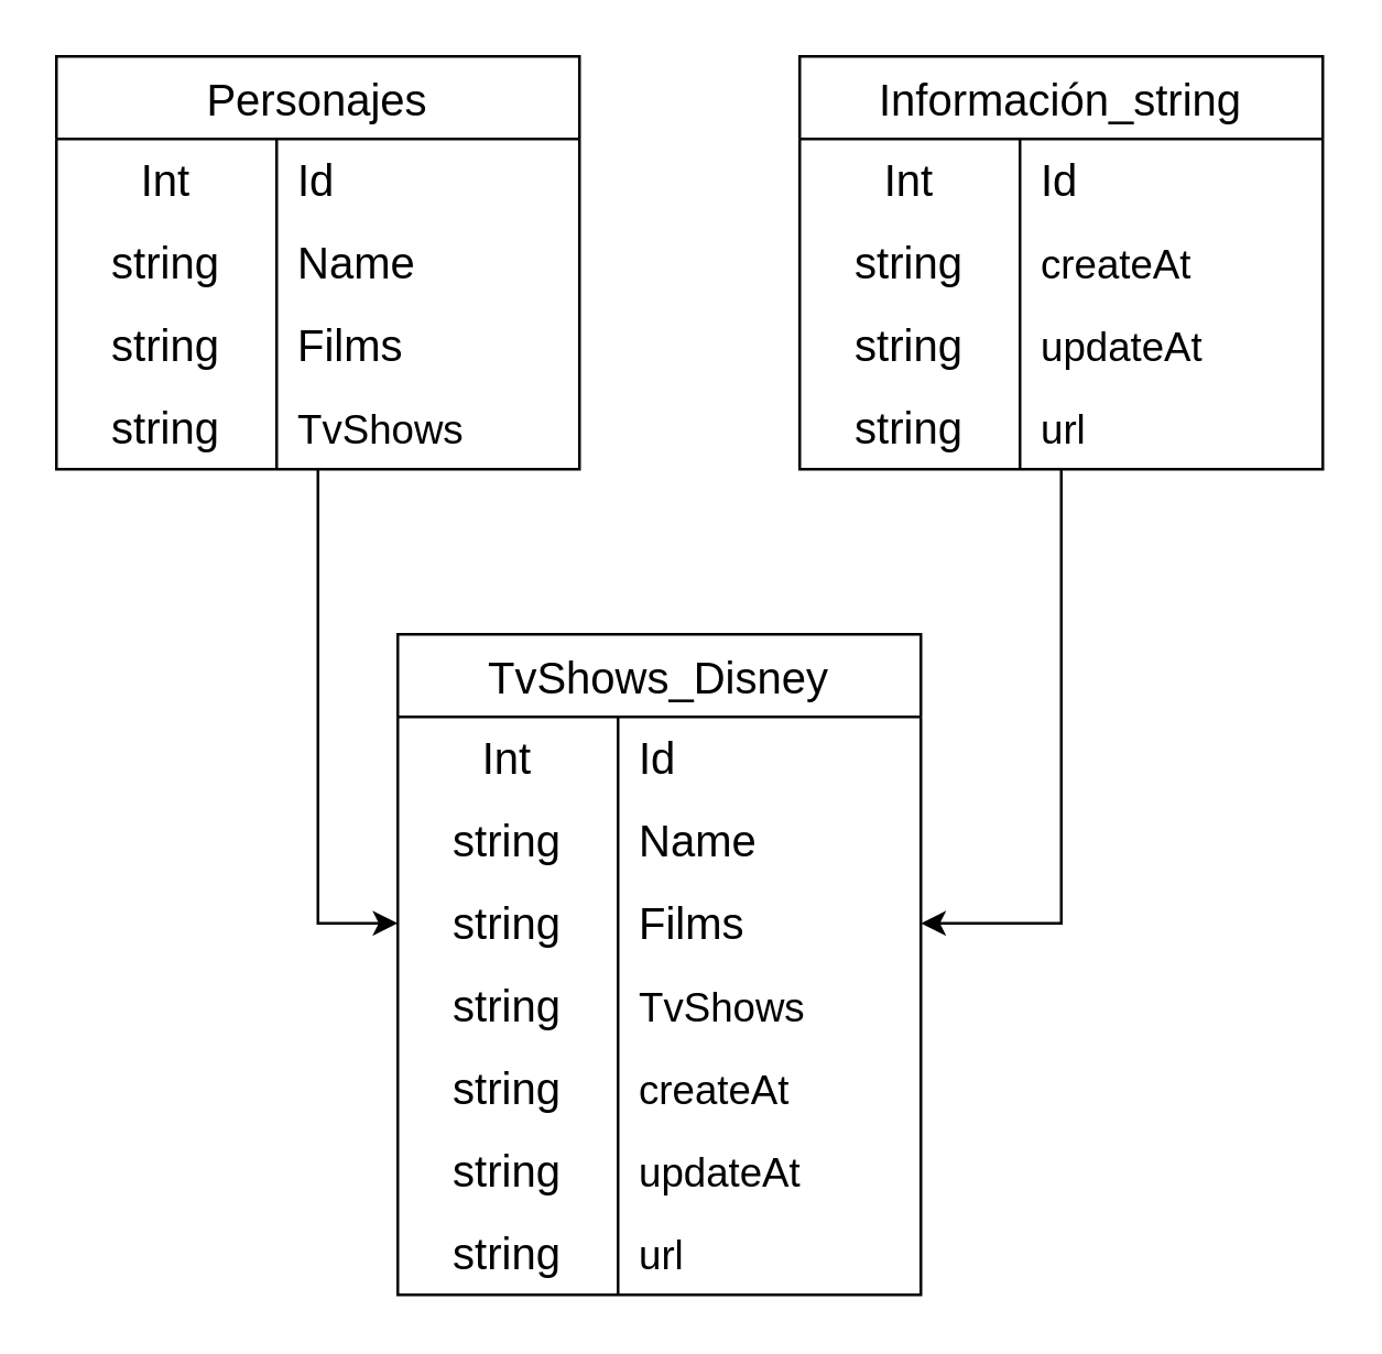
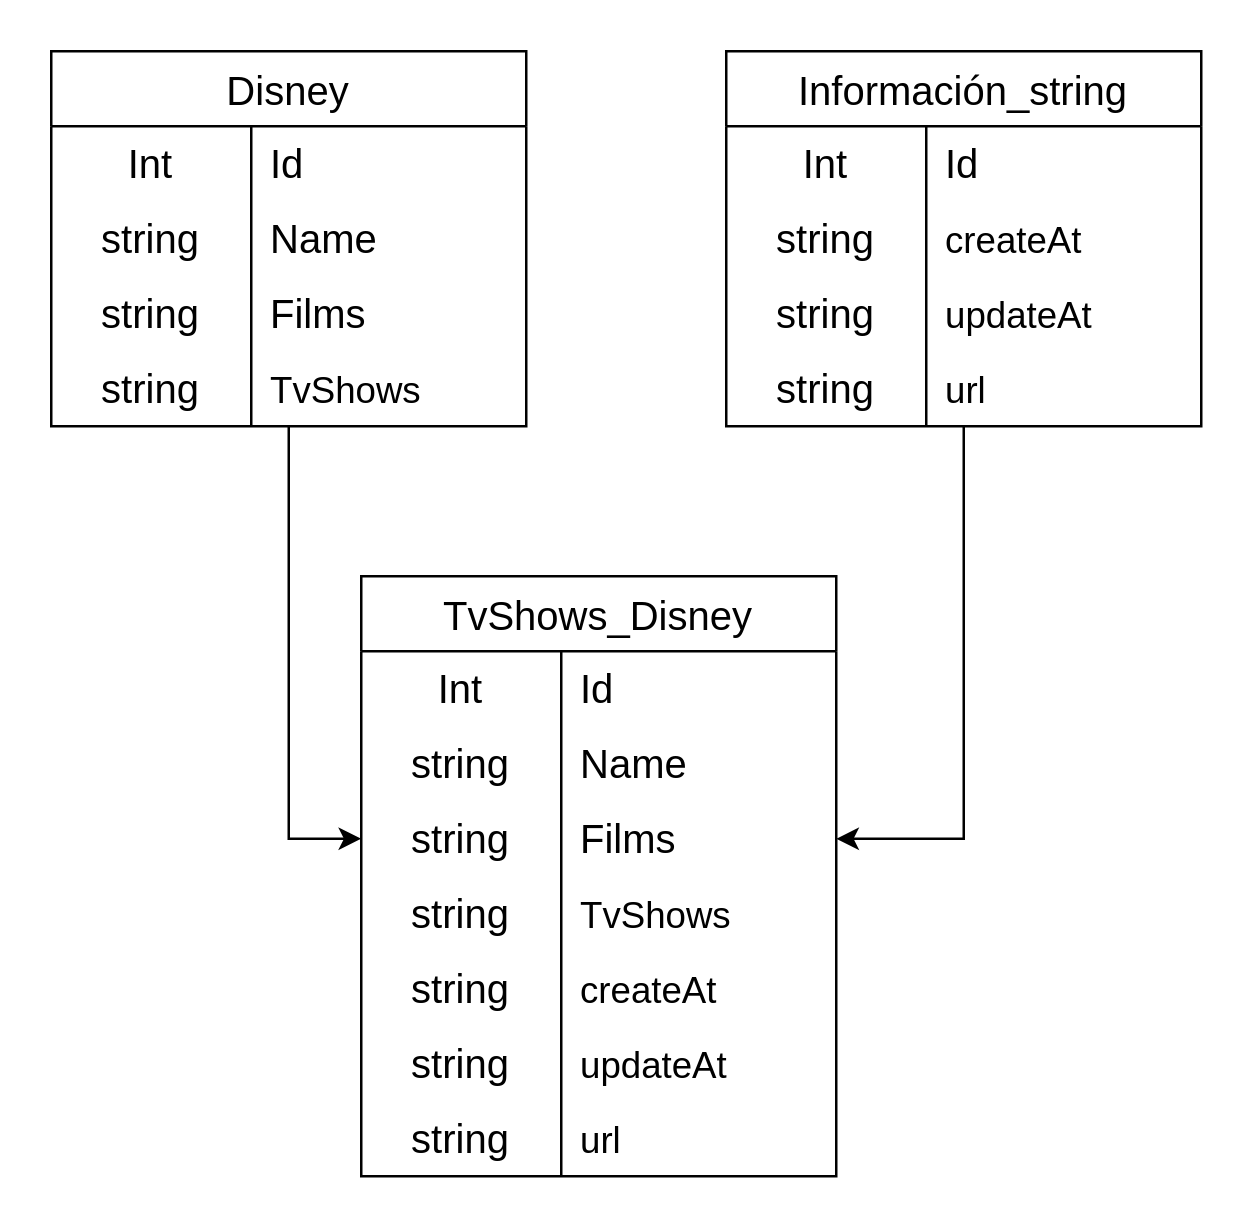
  <mxCell id="0" />
  <mxCell id="1" parent="0" />
  <mxCell id="2" style="edgeStyle=orthogonalEdgeStyle;rounded=0;orthogonalLoop=1;jettySize=auto;html=1;entryX=0;entryY=0.5;entryDx=0;entryDy=0;" edge="1" parent="1" source="3" target="37"><mxGeometry relative="1" as="geometry" /></mxCell>
- <mxCell id="3" value="Personajes" style="shape=table;startSize=30;container=1;collapsible=0;childLayout=tableLayout;fixedRows=1;rowLines=0;fontStyle=0;strokeColor=default;fontSize=16;" vertex="1" parent="1"><mxGeometry x="20" y="20" width="190" height="150" as="geometry" /></mxCell>
+ <mxCell id="3" value="Disney" style="shape=table;startSize=30;container=1;collapsible=0;childLayout=tableLayout;fixedRows=1;rowLines=0;fontStyle=0;strokeColor=default;fontSize=16;" vertex="1" parent="1"><mxGeometry x="20" y="20" width="190" height="150" as="geometry" /></mxCell>
  <mxCell id="4" value="" style="shape=tableRow;horizontal=0;startSize=0;swimlaneHead=0;swimlaneBody=0;top=0;left=0;bottom=0;right=0;collapsible=0;dropTarget=0;fillColor=none;points=[[0,0.5],[1,0.5]];portConstraint=eastwest;strokeColor=inherit;fontSize=16;" vertex="1" parent="3"><mxGeometry y="30" width="190" height="30" as="geometry" /></mxCell>
  <mxCell id="5" value="Int" style="shape=partialRectangle;html=1;whiteSpace=wrap;connectable=0;fillColor=none;top=0;left=0;bottom=0;right=0;overflow=hidden;pointerEvents=1;strokeColor=inherit;fontSize=16;" vertex="1" parent="4"><mxGeometry width="80" height="30" as="geometry"><mxRectangle width="80" height="30" as="alternateBounds" /></mxGeometry></mxCell>
  <mxCell id="6" value="Id&lt;span style=&quot;white-space: pre;&quot;&gt;&#09;&lt;/span&gt;" style="shape=partialRectangle;html=1;whiteSpace=wrap;connectable=0;fillColor=none;top=0;left=0;bottom=0;right=0;align=left;spacingLeft=6;overflow=hidden;strokeColor=inherit;fontSize=16;" vertex="1" parent="4"><mxGeometry x="80" width="110" height="30" as="geometry"><mxRectangle width="110" height="30" as="alternateBounds" /></mxGeometry></mxCell>
  <mxCell id="7" value="" style="shape=tableRow;horizontal=0;startSize=0;swimlaneHead=0;swimlaneBody=0;top=0;left=0;bottom=0;right=0;collapsible=0;dropTarget=0;fillColor=none;points=[[0,0.5],[1,0.5]];portConstraint=eastwest;strokeColor=inherit;fontSize=16;" vertex="1" parent="3"><mxGeometry y="60" width="190" height="30" as="geometry" /></mxCell>
  <mxCell id="8" value="string" style="shape=partialRectangle;html=1;whiteSpace=wrap;connectable=0;fillColor=none;top=0;left=0;bottom=0;right=0;overflow=hidden;strokeColor=inherit;fontSize=16;" vertex="1" parent="7"><mxGeometry width="80" height="30" as="geometry"><mxRectangle width="80" height="30" as="alternateBounds" /></mxGeometry></mxCell>
  <mxCell id="9" value="Name" style="shape=partialRectangle;html=1;whiteSpace=wrap;connectable=0;fillColor=none;top=0;left=0;bottom=0;right=0;align=left;spacingLeft=6;overflow=hidden;strokeColor=inherit;fontSize=16;" vertex="1" parent="7"><mxGeometry x="80" width="110" height="30" as="geometry"><mxRectangle width="110" height="30" as="alternateBounds" /></mxGeometry></mxCell>
  <mxCell id="10" value="" style="shape=tableRow;horizontal=0;startSize=0;swimlaneHead=0;swimlaneBody=0;top=0;left=0;bottom=0;right=0;collapsible=0;dropTarget=0;fillColor=none;points=[[0,0.5],[1,0.5]];portConstraint=eastwest;strokeColor=inherit;fontSize=16;" vertex="1" parent="3"><mxGeometry y="90" width="190" height="30" as="geometry" /></mxCell>
  <mxCell id="11" value="string" style="shape=partialRectangle;html=1;whiteSpace=wrap;connectable=0;fillColor=none;top=0;left=0;bottom=0;right=0;overflow=hidden;strokeColor=inherit;fontSize=16;" vertex="1" parent="10"><mxGeometry width="80" height="30" as="geometry"><mxRectangle width="80" height="30" as="alternateBounds" /></mxGeometry></mxCell>
  <mxCell id="12" value="Films" style="shape=partialRectangle;html=1;whiteSpace=wrap;connectable=0;fillColor=none;top=0;left=0;bottom=0;right=0;align=left;spacingLeft=6;overflow=hidden;strokeColor=inherit;fontSize=16;" vertex="1" parent="10"><mxGeometry x="80" width="110" height="30" as="geometry"><mxRectangle width="110" height="30" as="alternateBounds" /></mxGeometry></mxCell>
  <mxCell id="13" style="shape=tableRow;horizontal=0;startSize=0;swimlaneHead=0;swimlaneBody=0;top=0;left=0;bottom=0;right=0;collapsible=0;dropTarget=0;fillColor=none;points=[[0,0.5],[1,0.5]];portConstraint=eastwest;strokeColor=inherit;fontSize=16;" vertex="1" parent="3"><mxGeometry y="120" width="190" height="30" as="geometry" /></mxCell>
  <mxCell id="14" value="string" style="shape=partialRectangle;html=1;whiteSpace=wrap;connectable=0;fillColor=none;top=0;left=0;bottom=0;right=0;overflow=hidden;strokeColor=inherit;fontSize=16;" vertex="1" parent="13"><mxGeometry width="80" height="30" as="geometry"><mxRectangle width="80" height="30" as="alternateBounds" /></mxGeometry></mxCell>
  <mxCell id="15" value="&lt;span style=&quot;font-size: 11pt; line-height: 115%; color: black;&quot;&gt;TvShows&lt;/span&gt;" style="shape=partialRectangle;html=1;whiteSpace=wrap;connectable=0;fillColor=none;top=0;left=0;bottom=0;right=0;align=left;spacingLeft=6;overflow=hidden;strokeColor=inherit;fontSize=16;" vertex="1" parent="13"><mxGeometry x="80" width="110" height="30" as="geometry"><mxRectangle width="110" height="30" as="alternateBounds" /></mxGeometry></mxCell>
  <mxCell id="16" style="edgeStyle=orthogonalEdgeStyle;rounded=0;orthogonalLoop=1;jettySize=auto;html=1;entryX=1;entryY=0.5;entryDx=0;entryDy=0;" edge="1" parent="1" source="17" target="37"><mxGeometry relative="1" as="geometry" /></mxCell>
  <mxCell id="17" value="Información_string" style="shape=table;startSize=30;container=1;collapsible=0;childLayout=tableLayout;fixedRows=1;rowLines=0;fontStyle=0;strokeColor=default;fontSize=16;" vertex="1" parent="1"><mxGeometry x="290" y="20" width="190" height="150" as="geometry" /></mxCell>
  <mxCell id="18" value="" style="shape=tableRow;horizontal=0;startSize=0;swimlaneHead=0;swimlaneBody=0;top=0;left=0;bottom=0;right=0;collapsible=0;dropTarget=0;fillColor=none;points=[[0,0.5],[1,0.5]];portConstraint=eastwest;strokeColor=inherit;fontSize=16;" vertex="1" parent="17"><mxGeometry y="30" width="190" height="30" as="geometry" /></mxCell>
  <mxCell id="19" value="Int" style="shape=partialRectangle;html=1;whiteSpace=wrap;connectable=0;fillColor=none;top=0;left=0;bottom=0;right=0;overflow=hidden;pointerEvents=1;strokeColor=inherit;fontSize=16;" vertex="1" parent="18"><mxGeometry width="80" height="30" as="geometry"><mxRectangle width="80" height="30" as="alternateBounds" /></mxGeometry></mxCell>
  <mxCell id="20" value="Id&lt;span style=&quot;white-space: pre;&quot;&gt;&#09;&lt;/span&gt;" style="shape=partialRectangle;html=1;whiteSpace=wrap;connectable=0;fillColor=none;top=0;left=0;bottom=0;right=0;align=left;spacingLeft=6;overflow=hidden;strokeColor=inherit;fontSize=16;" vertex="1" parent="18"><mxGeometry x="80" width="110" height="30" as="geometry"><mxRectangle width="110" height="30" as="alternateBounds" /></mxGeometry></mxCell>
  <mxCell id="21" value="" style="shape=tableRow;horizontal=0;startSize=0;swimlaneHead=0;swimlaneBody=0;top=0;left=0;bottom=0;right=0;collapsible=0;dropTarget=0;fillColor=none;points=[[0,0.5],[1,0.5]];portConstraint=eastwest;strokeColor=inherit;fontSize=16;" vertex="1" parent="17"><mxGeometry y="60" width="190" height="30" as="geometry" /></mxCell>
  <mxCell id="22" value="string" style="shape=partialRectangle;html=1;whiteSpace=wrap;connectable=0;fillColor=none;top=0;left=0;bottom=0;right=0;overflow=hidden;strokeColor=inherit;fontSize=16;" vertex="1" parent="21"><mxGeometry width="80" height="30" as="geometry"><mxRectangle width="80" height="30" as="alternateBounds" /></mxGeometry></mxCell>
  <mxCell id="23" value="&lt;span style=&quot;font-size: 11pt; line-height: 115%; font-family: &amp;quot;Aptos Narrow&amp;quot;, sans-serif;&quot;&gt;createAt&lt;/span&gt;" style="shape=partialRectangle;html=1;whiteSpace=wrap;connectable=0;fillColor=none;top=0;left=0;bottom=0;right=0;align=left;spacingLeft=6;overflow=hidden;strokeColor=inherit;fontSize=16;" vertex="1" parent="21"><mxGeometry x="80" width="110" height="30" as="geometry"><mxRectangle width="110" height="30" as="alternateBounds" /></mxGeometry></mxCell>
  <mxCell id="24" value="" style="shape=tableRow;horizontal=0;startSize=0;swimlaneHead=0;swimlaneBody=0;top=0;left=0;bottom=0;right=0;collapsible=0;dropTarget=0;fillColor=none;points=[[0,0.5],[1,0.5]];portConstraint=eastwest;strokeColor=inherit;fontSize=16;" vertex="1" parent="17"><mxGeometry y="90" width="190" height="30" as="geometry" /></mxCell>
  <mxCell id="25" value="string" style="shape=partialRectangle;html=1;whiteSpace=wrap;connectable=0;fillColor=none;top=0;left=0;bottom=0;right=0;overflow=hidden;strokeColor=inherit;fontSize=16;" vertex="1" parent="24"><mxGeometry width="80" height="30" as="geometry"><mxRectangle width="80" height="30" as="alternateBounds" /></mxGeometry></mxCell>
  <mxCell id="26" value="&lt;span style=&quot;font-size: 11pt; line-height: 115%; font-family: &amp;quot;Aptos Narrow&amp;quot;, sans-serif;&quot;&gt;updateAt&lt;/span&gt;" style="shape=partialRectangle;html=1;whiteSpace=wrap;connectable=0;fillColor=none;top=0;left=0;bottom=0;right=0;align=left;spacingLeft=6;overflow=hidden;strokeColor=inherit;fontSize=16;" vertex="1" parent="24"><mxGeometry x="80" width="110" height="30" as="geometry"><mxRectangle width="110" height="30" as="alternateBounds" /></mxGeometry></mxCell>
  <mxCell id="27" style="shape=tableRow;horizontal=0;startSize=0;swimlaneHead=0;swimlaneBody=0;top=0;left=0;bottom=0;right=0;collapsible=0;dropTarget=0;fillColor=none;points=[[0,0.5],[1,0.5]];portConstraint=eastwest;strokeColor=inherit;fontSize=16;" vertex="1" parent="17"><mxGeometry y="120" width="190" height="30" as="geometry" /></mxCell>
  <mxCell id="28" value="string" style="shape=partialRectangle;html=1;whiteSpace=wrap;connectable=0;fillColor=none;top=0;left=0;bottom=0;right=0;overflow=hidden;strokeColor=inherit;fontSize=16;" vertex="1" parent="27"><mxGeometry width="80" height="30" as="geometry"><mxRectangle width="80" height="30" as="alternateBounds" /></mxGeometry></mxCell>
  <mxCell id="29" value="&lt;span style=&quot;font-size: 11pt; line-height: 115%; color: black;&quot;&gt;url&lt;/span&gt;" style="shape=partialRectangle;html=1;whiteSpace=wrap;connectable=0;fillColor=none;top=0;left=0;bottom=0;right=0;align=left;spacingLeft=6;overflow=hidden;strokeColor=inherit;fontSize=16;" vertex="1" parent="27"><mxGeometry x="80" width="110" height="30" as="geometry"><mxRectangle width="110" height="30" as="alternateBounds" /></mxGeometry></mxCell>
  <mxCell id="30" value="TvShows_Disney" style="shape=table;startSize=30;container=1;collapsible=0;childLayout=tableLayout;fixedRows=1;rowLines=0;fontStyle=0;strokeColor=default;fontSize=16;" vertex="1" parent="1"><mxGeometry x="144" y="230" width="190" height="240" as="geometry" /></mxCell>
  <mxCell id="31" value="" style="shape=tableRow;horizontal=0;startSize=0;swimlaneHead=0;swimlaneBody=0;top=0;left=0;bottom=0;right=0;collapsible=0;dropTarget=0;fillColor=none;points=[[0,0.5],[1,0.5]];portConstraint=eastwest;strokeColor=inherit;fontSize=16;" vertex="1" parent="30"><mxGeometry y="30" width="190" height="30" as="geometry" /></mxCell>
  <mxCell id="32" value="Int" style="shape=partialRectangle;html=1;whiteSpace=wrap;connectable=0;fillColor=none;top=0;left=0;bottom=0;right=0;overflow=hidden;pointerEvents=1;strokeColor=inherit;fontSize=16;" vertex="1" parent="31"><mxGeometry width="80" height="30" as="geometry"><mxRectangle width="80" height="30" as="alternateBounds" /></mxGeometry></mxCell>
  <mxCell id="33" value="Id&lt;span style=&quot;white-space: pre;&quot;&gt;&#09;&lt;/span&gt;" style="shape=partialRectangle;html=1;whiteSpace=wrap;connectable=0;fillColor=none;top=0;left=0;bottom=0;right=0;align=left;spacingLeft=6;overflow=hidden;strokeColor=inherit;fontSize=16;" vertex="1" parent="31"><mxGeometry x="80" width="110" height="30" as="geometry"><mxRectangle width="110" height="30" as="alternateBounds" /></mxGeometry></mxCell>
  <mxCell id="34" value="" style="shape=tableRow;horizontal=0;startSize=0;swimlaneHead=0;swimlaneBody=0;top=0;left=0;bottom=0;right=0;collapsible=0;dropTarget=0;fillColor=none;points=[[0,0.5],[1,0.5]];portConstraint=eastwest;strokeColor=inherit;fontSize=16;" vertex="1" parent="30"><mxGeometry y="60" width="190" height="30" as="geometry" /></mxCell>
  <mxCell id="35" value="string" style="shape=partialRectangle;html=1;whiteSpace=wrap;connectable=0;fillColor=none;top=0;left=0;bottom=0;right=0;overflow=hidden;strokeColor=inherit;fontSize=16;" vertex="1" parent="34"><mxGeometry width="80" height="30" as="geometry"><mxRectangle width="80" height="30" as="alternateBounds" /></mxGeometry></mxCell>
  <mxCell id="36" value="Name" style="shape=partialRectangle;html=1;whiteSpace=wrap;connectable=0;fillColor=none;top=0;left=0;bottom=0;right=0;align=left;spacingLeft=6;overflow=hidden;strokeColor=inherit;fontSize=16;" vertex="1" parent="34"><mxGeometry x="80" width="110" height="30" as="geometry"><mxRectangle width="110" height="30" as="alternateBounds" /></mxGeometry></mxCell>
  <mxCell id="37" value="" style="shape=tableRow;horizontal=0;startSize=0;swimlaneHead=0;swimlaneBody=0;top=0;left=0;bottom=0;right=0;collapsible=0;dropTarget=0;fillColor=none;points=[[0,0.5],[1,0.5]];portConstraint=eastwest;strokeColor=inherit;fontSize=16;" vertex="1" parent="30"><mxGeometry y="90" width="190" height="30" as="geometry" /></mxCell>
  <mxCell id="38" value="string" style="shape=partialRectangle;html=1;whiteSpace=wrap;connectable=0;fillColor=none;top=0;left=0;bottom=0;right=0;overflow=hidden;strokeColor=inherit;fontSize=16;" vertex="1" parent="37"><mxGeometry width="80" height="30" as="geometry"><mxRectangle width="80" height="30" as="alternateBounds" /></mxGeometry></mxCell>
  <mxCell id="39" value="Films" style="shape=partialRectangle;html=1;whiteSpace=wrap;connectable=0;fillColor=none;top=0;left=0;bottom=0;right=0;align=left;spacingLeft=6;overflow=hidden;strokeColor=inherit;fontSize=16;" vertex="1" parent="37"><mxGeometry x="80" width="110" height="30" as="geometry"><mxRectangle width="110" height="30" as="alternateBounds" /></mxGeometry></mxCell>
  <mxCell id="40" style="shape=tableRow;horizontal=0;startSize=0;swimlaneHead=0;swimlaneBody=0;top=0;left=0;bottom=0;right=0;collapsible=0;dropTarget=0;fillColor=none;points=[[0,0.5],[1,0.5]];portConstraint=eastwest;strokeColor=inherit;fontSize=16;" vertex="1" parent="30"><mxGeometry y="120" width="190" height="30" as="geometry" /></mxCell>
  <mxCell id="41" value="string" style="shape=partialRectangle;html=1;whiteSpace=wrap;connectable=0;fillColor=none;top=0;left=0;bottom=0;right=0;overflow=hidden;strokeColor=inherit;fontSize=16;" vertex="1" parent="40"><mxGeometry width="80" height="30" as="geometry"><mxRectangle width="80" height="30" as="alternateBounds" /></mxGeometry></mxCell>
  <mxCell id="42" value="&lt;span style=&quot;font-size: 11pt; line-height: 115%; color: black;&quot;&gt;TvShows&lt;/span&gt;" style="shape=partialRectangle;html=1;whiteSpace=wrap;connectable=0;fillColor=none;top=0;left=0;bottom=0;right=0;align=left;spacingLeft=6;overflow=hidden;strokeColor=inherit;fontSize=16;" vertex="1" parent="40"><mxGeometry x="80" width="110" height="30" as="geometry"><mxRectangle width="110" height="30" as="alternateBounds" /></mxGeometry></mxCell>
  <mxCell id="43" value="" style="shape=tableRow;horizontal=0;startSize=0;swimlaneHead=0;swimlaneBody=0;top=0;left=0;bottom=0;right=0;collapsible=0;dropTarget=0;fillColor=none;points=[[0,0.5],[1,0.5]];portConstraint=eastwest;strokeColor=inherit;fontSize=16;" vertex="1" parent="30"><mxGeometry y="150" width="190" height="30" as="geometry" /></mxCell>
  <mxCell id="44" value="string" style="shape=partialRectangle;html=1;whiteSpace=wrap;connectable=0;fillColor=none;top=0;left=0;bottom=0;right=0;overflow=hidden;strokeColor=inherit;fontSize=16;" vertex="1" parent="43"><mxGeometry width="80" height="30" as="geometry"><mxRectangle width="80" height="30" as="alternateBounds" /></mxGeometry></mxCell>
  <mxCell id="45" value="&lt;span style=&quot;font-size: 11pt; line-height: 115%; font-family: &amp;quot;Aptos Narrow&amp;quot;, sans-serif;&quot;&gt;createAt&lt;/span&gt;" style="shape=partialRectangle;html=1;whiteSpace=wrap;connectable=0;fillColor=none;top=0;left=0;bottom=0;right=0;align=left;spacingLeft=6;overflow=hidden;strokeColor=inherit;fontSize=16;" vertex="1" parent="43"><mxGeometry x="80" width="110" height="30" as="geometry"><mxRectangle width="110" height="30" as="alternateBounds" /></mxGeometry></mxCell>
  <mxCell id="46" value="" style="shape=tableRow;horizontal=0;startSize=0;swimlaneHead=0;swimlaneBody=0;top=0;left=0;bottom=0;right=0;collapsible=0;dropTarget=0;fillColor=none;points=[[0,0.5],[1,0.5]];portConstraint=eastwest;strokeColor=inherit;fontSize=16;" vertex="1" parent="30"><mxGeometry y="180" width="190" height="30" as="geometry" /></mxCell>
  <mxCell id="47" value="string" style="shape=partialRectangle;html=1;whiteSpace=wrap;connectable=0;fillColor=none;top=0;left=0;bottom=0;right=0;overflow=hidden;strokeColor=inherit;fontSize=16;" vertex="1" parent="46"><mxGeometry width="80" height="30" as="geometry"><mxRectangle width="80" height="30" as="alternateBounds" /></mxGeometry></mxCell>
  <mxCell id="48" value="&lt;span style=&quot;font-size: 11pt; line-height: 115%; font-family: &amp;quot;Aptos Narrow&amp;quot;, sans-serif;&quot;&gt;updateAt&lt;/span&gt;" style="shape=partialRectangle;html=1;whiteSpace=wrap;connectable=0;fillColor=none;top=0;left=0;bottom=0;right=0;align=left;spacingLeft=6;overflow=hidden;strokeColor=inherit;fontSize=16;" vertex="1" parent="46"><mxGeometry x="80" width="110" height="30" as="geometry"><mxRectangle width="110" height="30" as="alternateBounds" /></mxGeometry></mxCell>
  <mxCell id="49" style="shape=tableRow;horizontal=0;startSize=0;swimlaneHead=0;swimlaneBody=0;top=0;left=0;bottom=0;right=0;collapsible=0;dropTarget=0;fillColor=none;points=[[0,0.5],[1,0.5]];portConstraint=eastwest;strokeColor=inherit;fontSize=16;" vertex="1" parent="30"><mxGeometry y="210" width="190" height="30" as="geometry" /></mxCell>
  <mxCell id="50" value="string" style="shape=partialRectangle;html=1;whiteSpace=wrap;connectable=0;fillColor=none;top=0;left=0;bottom=0;right=0;overflow=hidden;strokeColor=inherit;fontSize=16;" vertex="1" parent="49"><mxGeometry width="80" height="30" as="geometry"><mxRectangle width="80" height="30" as="alternateBounds" /></mxGeometry></mxCell>
  <mxCell id="51" value="&lt;span style=&quot;font-size: 11pt; line-height: 115%; color: black;&quot;&gt;url&lt;/span&gt;" style="shape=partialRectangle;html=1;whiteSpace=wrap;connectable=0;fillColor=none;top=0;left=0;bottom=0;right=0;align=left;spacingLeft=6;overflow=hidden;strokeColor=inherit;fontSize=16;" vertex="1" parent="49"><mxGeometry x="80" width="110" height="30" as="geometry"><mxRectangle width="110" height="30" as="alternateBounds" /></mxGeometry></mxCell>
